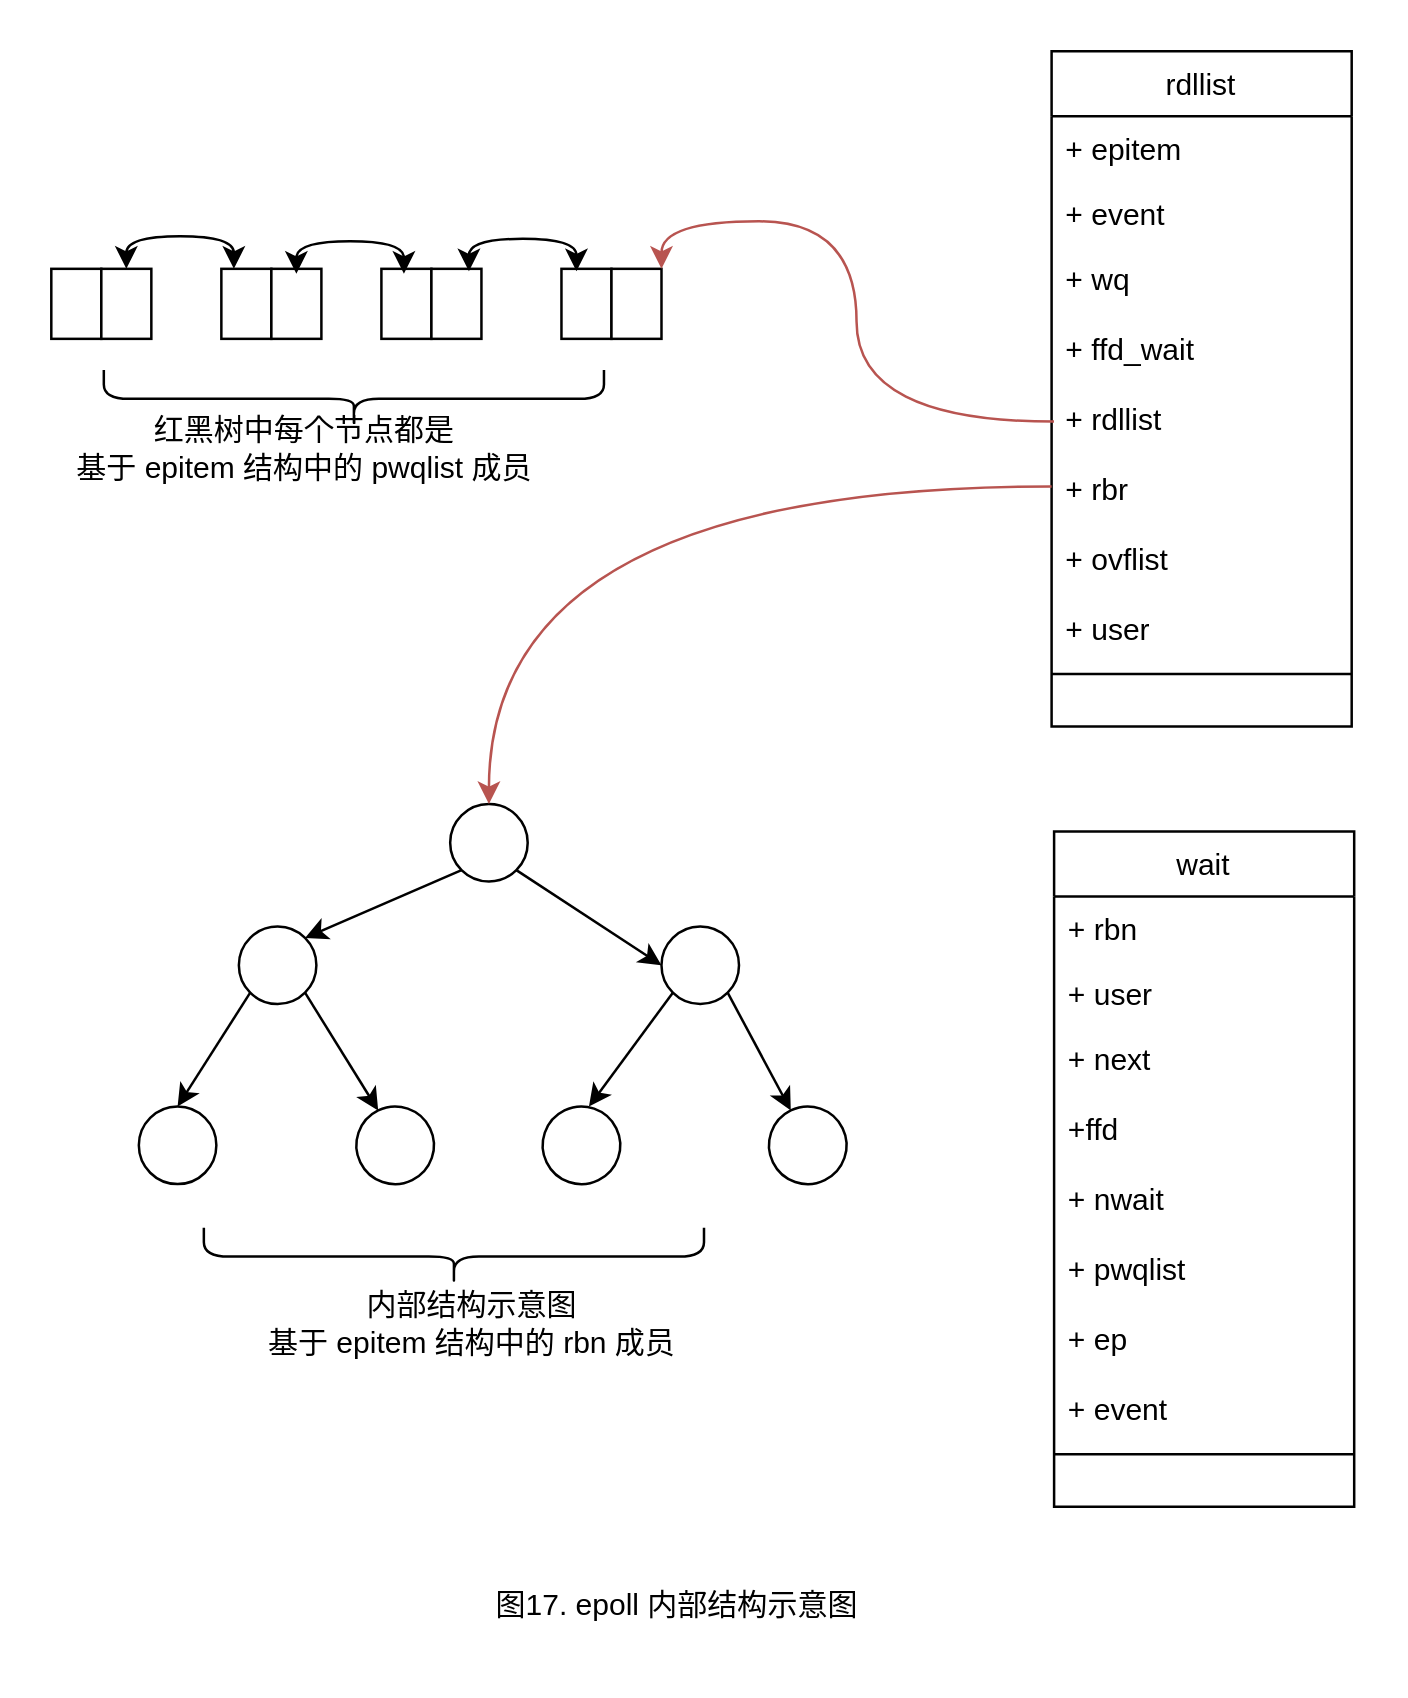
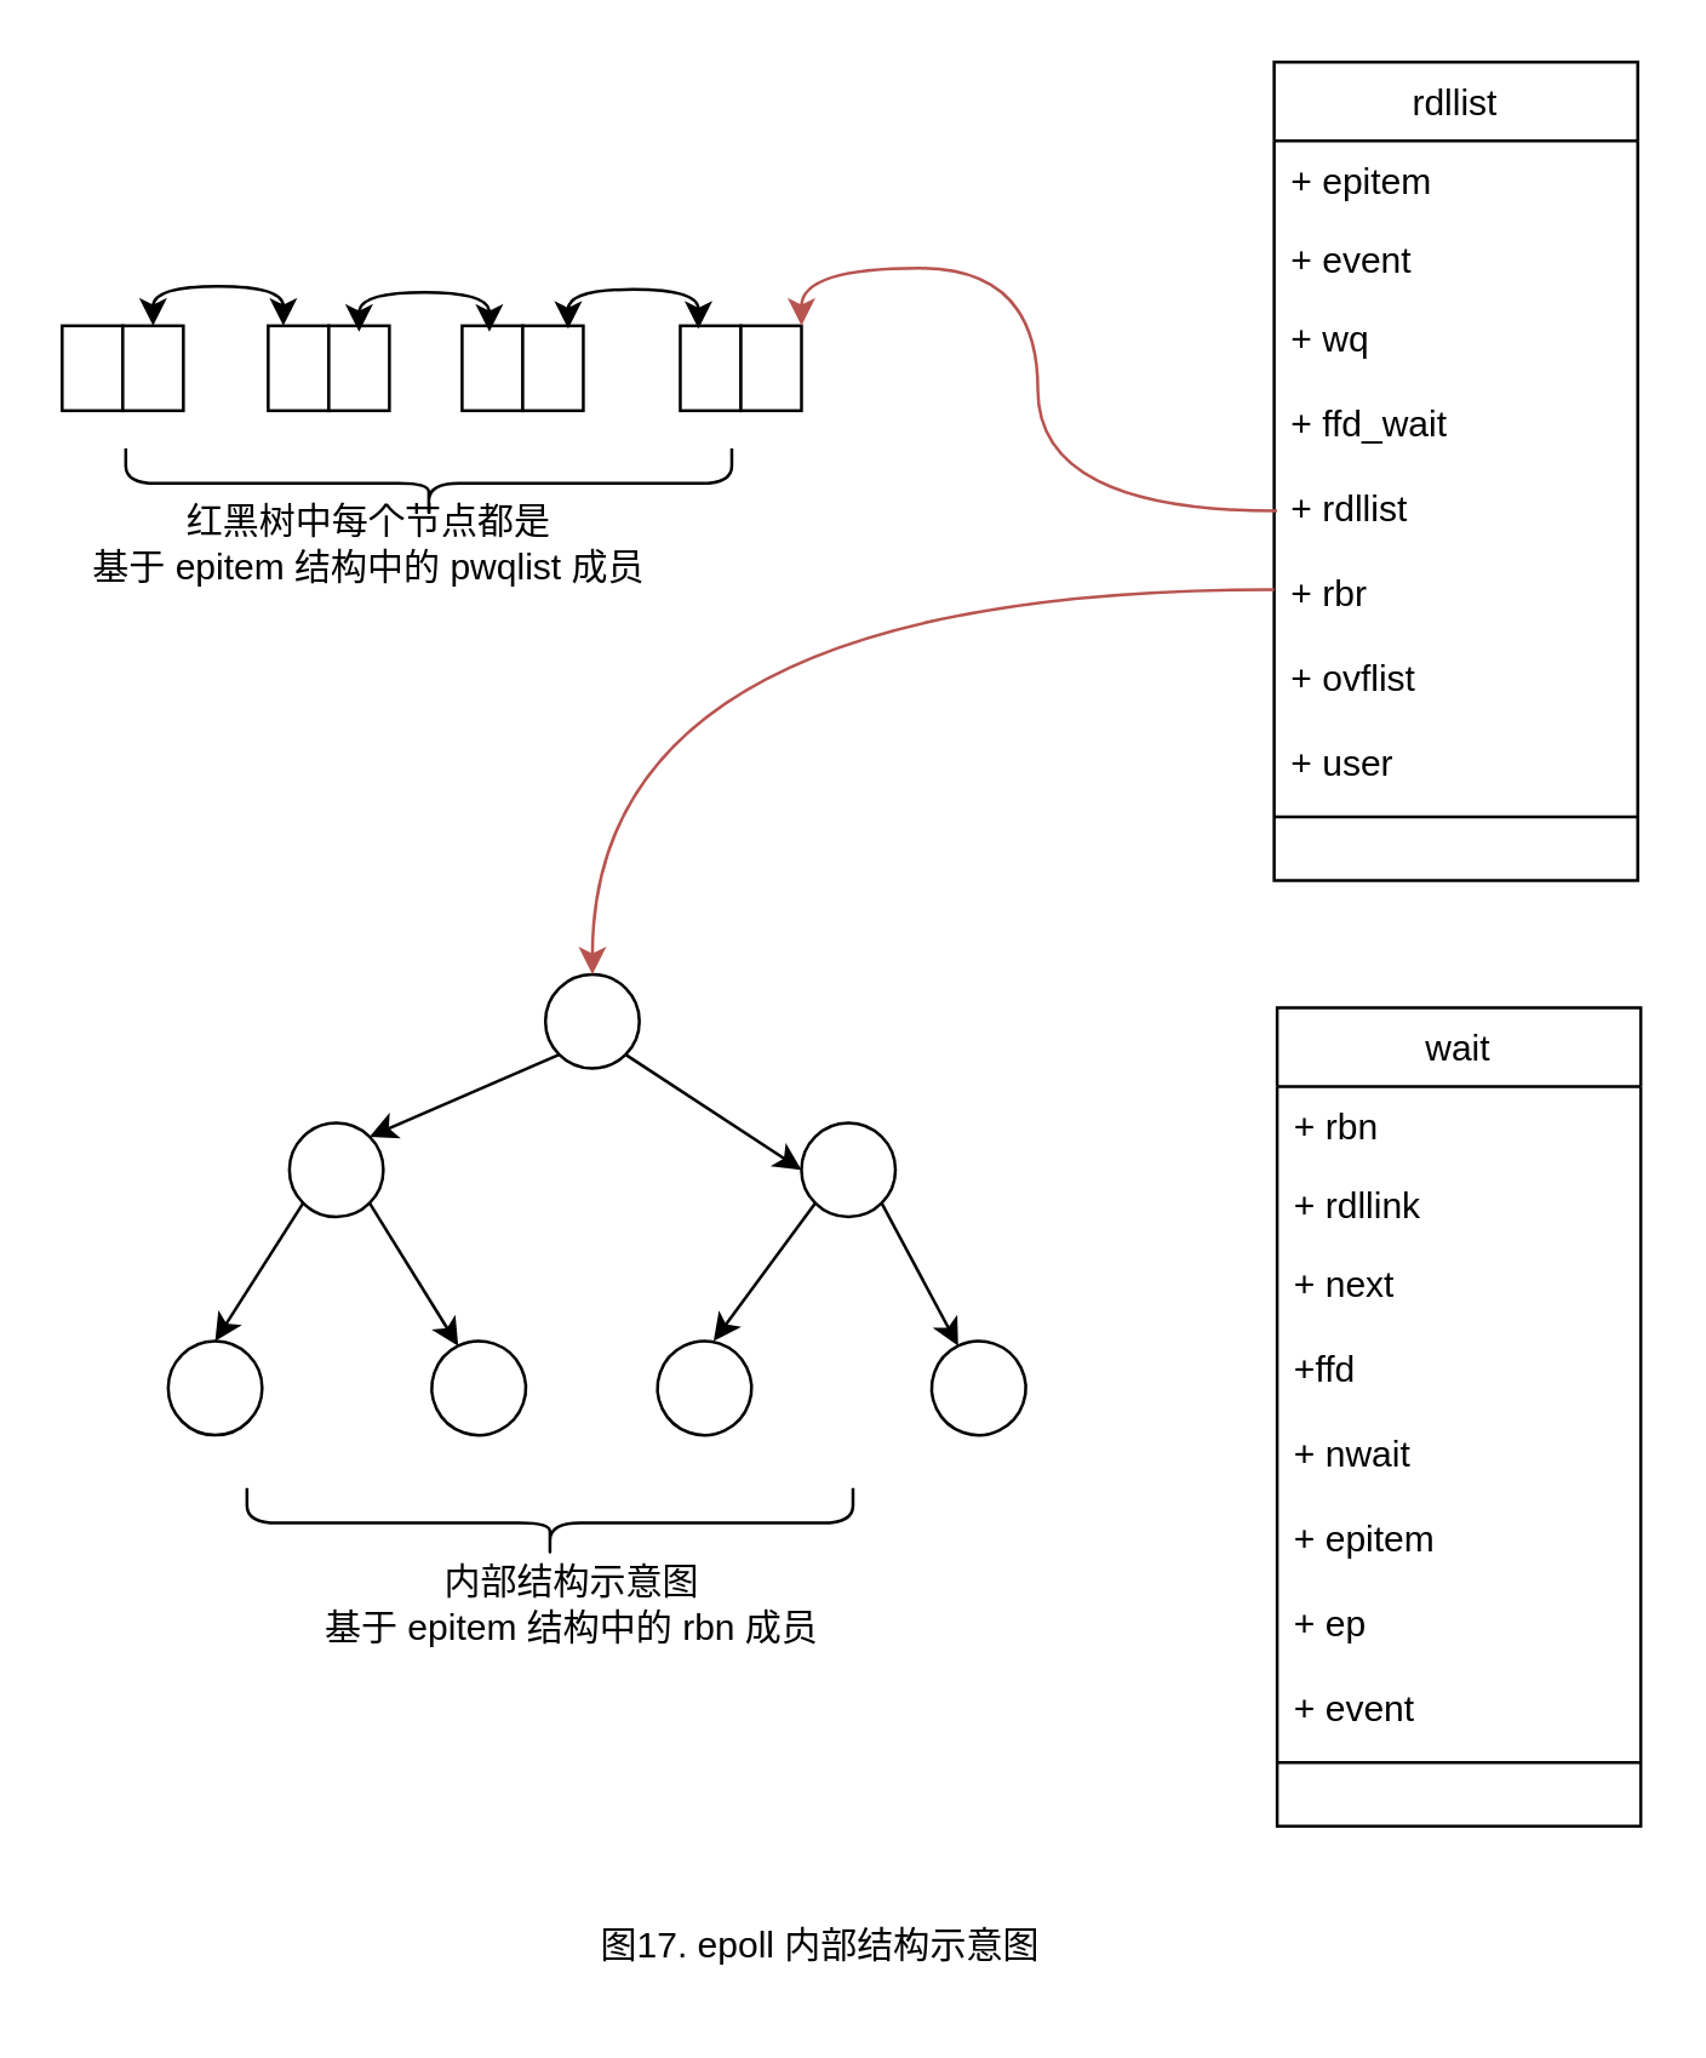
  <mxCell id="0" />
  <mxCell id="1" parent="0" />
  <mxCell id="2" value="rdllist" style="swimlane;fontStyle=0;childLayout=stackLayout;horizontal=1;startSize=26;fillColor=none;horizontalStack=0;resizeParent=1;resizeParentMax=0;resizeLast=0;collapsible=1;marginBottom=0;" vertex="1" parent="1"><mxGeometry x="420" y="20" width="120" height="270" as="geometry"><mxRectangle x="560" y="161" width="100" height="30" as="alternateBounds" /></mxGeometry></mxCell>
  <mxCell id="3" value="+ epitem" style="text;strokeColor=none;fillColor=none;align=left;verticalAlign=top;spacingLeft=4;spacingRight=4;overflow=hidden;rotatable=0;points=[[0,0.5],[1,0.5]];portConstraint=eastwest;" vertex="1" parent="2"><mxGeometry y="26" width="120" height="26" as="geometry" /></mxCell>
  <mxCell id="4" value="+ event" style="text;strokeColor=none;fillColor=none;align=left;verticalAlign=top;spacingLeft=4;spacingRight=4;overflow=hidden;rotatable=0;points=[[0,0.5],[1,0.5]];portConstraint=eastwest;" vertex="1" parent="2"><mxGeometry y="52" width="120" height="26" as="geometry" /></mxCell>
  <mxCell id="5" value="+ wq&#10;&#10;+ ffd_wait&#10;&#10;+ rdllist&#10;&#10;+ rbr&#10;&#10;+ ovflist&#10;&#10;+ user" style="text;strokeColor=none;fillColor=none;align=left;verticalAlign=top;spacingLeft=4;spacingRight=4;overflow=hidden;rotatable=0;points=[[0,0.5],[1,0.5]];portConstraint=eastwest;" vertex="1" parent="2"><mxGeometry y="78" width="120" height="192" as="geometry" /></mxCell>
  <mxCell id="6" value="" style="endArrow=none;html=1;rounded=0;exitX=0;exitY=0.891;exitDx=0;exitDy=0;exitPerimeter=0;entryX=1;entryY=0.891;entryDx=0;entryDy=0;entryPerimeter=0;" edge="1" parent="2" source="5" target="5"><mxGeometry width="50" height="50" relative="1" as="geometry"><mxPoint x="30" y="379" as="sourcePoint" /><mxPoint x="80" y="329" as="targetPoint" /></mxGeometry></mxCell>
  <mxCell id="7" value="wait" style="swimlane;fontStyle=0;childLayout=stackLayout;horizontal=1;startSize=26;fillColor=none;horizontalStack=0;resizeParent=1;resizeParentMax=0;resizeLast=0;collapsible=1;marginBottom=0;" vertex="1" parent="1"><mxGeometry x="421" y="332" width="120" height="270" as="geometry"><mxRectangle x="561" y="493" width="100" height="30" as="alternateBounds" /></mxGeometry></mxCell>
  <mxCell id="8" value="+ rbn" style="text;strokeColor=none;fillColor=none;align=left;verticalAlign=top;spacingLeft=4;spacingRight=4;overflow=hidden;rotatable=0;points=[[0,0.5],[1,0.5]];portConstraint=eastwest;" vertex="1" parent="7"><mxGeometry y="26" width="120" height="26" as="geometry" /></mxCell>
- <mxCell id="9" value="+ user" style="text;strokeColor=none;fillColor=none;align=left;verticalAlign=top;spacingLeft=4;spacingRight=4;overflow=hidden;rotatable=0;points=[[0,0.5],[1,0.5]];portConstraint=eastwest;" vertex="1" parent="7"><mxGeometry y="52" width="120" height="26" as="geometry" /></mxCell>
- <mxCell id="10" value="+ next&#10;&#10;+ffd&#10;&#10;+ nwait&#10;&#10;+ pwqlist&#10;&#10;+ ep&#10;&#10;+ event" style="text;strokeColor=none;fillColor=none;align=left;verticalAlign=top;spacingLeft=4;spacingRight=4;overflow=hidden;rotatable=0;points=[[0,0.5],[1,0.5]];portConstraint=eastwest;" vertex="1" parent="7"><mxGeometry y="78" width="120" height="192" as="geometry" /></mxCell>
+ <mxCell id="9" value="+ rdllink" style="text;strokeColor=none;fillColor=none;align=left;verticalAlign=top;spacingLeft=4;spacingRight=4;overflow=hidden;rotatable=0;points=[[0,0.5],[1,0.5]];portConstraint=eastwest;" vertex="1" parent="7"><mxGeometry y="52" width="120" height="26" as="geometry" /></mxCell>
+ <mxCell id="10" value="+ next&#10;&#10;+ffd&#10;&#10;+ nwait&#10;&#10;+ epitem&#10;&#10;+ ep&#10;&#10;+ event" style="text;strokeColor=none;fillColor=none;align=left;verticalAlign=top;spacingLeft=4;spacingRight=4;overflow=hidden;rotatable=0;points=[[0,0.5],[1,0.5]];portConstraint=eastwest;" vertex="1" parent="7"><mxGeometry y="78" width="120" height="192" as="geometry" /></mxCell>
  <mxCell id="11" value="" style="endArrow=none;html=1;rounded=0;exitX=0;exitY=0.891;exitDx=0;exitDy=0;exitPerimeter=0;entryX=1;entryY=0.891;entryDx=0;entryDy=0;entryPerimeter=0;" edge="1" parent="7" source="10" target="10"><mxGeometry width="50" height="50" relative="1" as="geometry"><mxPoint x="30" y="379" as="sourcePoint" /><mxPoint x="80" y="329" as="targetPoint" /></mxGeometry></mxCell>
  <mxCell id="12" value="" style="rounded=0;whiteSpace=wrap;html=1;" vertex="1" parent="1"><mxGeometry x="20" y="107" width="20" height="28" as="geometry" /></mxCell>
  <mxCell id="13" value="" style="rounded=0;whiteSpace=wrap;html=1;" vertex="1" parent="1"><mxGeometry x="40" y="107" width="20" height="28" as="geometry" /></mxCell>
  <mxCell id="14" value="" style="rounded=0;whiteSpace=wrap;html=1;" vertex="1" parent="1"><mxGeometry x="88" y="107" width="20" height="28" as="geometry" /></mxCell>
  <mxCell id="15" value="" style="rounded=0;whiteSpace=wrap;html=1;" vertex="1" parent="1"><mxGeometry x="108" y="107" width="20" height="28" as="geometry" /></mxCell>
  <mxCell id="16" value="" style="rounded=0;whiteSpace=wrap;html=1;" vertex="1" parent="1"><mxGeometry x="152" y="107" width="20" height="28" as="geometry" /></mxCell>
  <mxCell id="17" value="" style="rounded=0;whiteSpace=wrap;html=1;" vertex="1" parent="1"><mxGeometry x="172" y="107" width="20" height="28" as="geometry" /></mxCell>
  <mxCell id="18" value="" style="rounded=0;whiteSpace=wrap;html=1;" vertex="1" parent="1"><mxGeometry x="224" y="107" width="20" height="28" as="geometry" /></mxCell>
  <mxCell id="19" value="" style="rounded=0;whiteSpace=wrap;html=1;" vertex="1" parent="1"><mxGeometry x="244" y="107" width="20" height="28" as="geometry" /></mxCell>
  <mxCell id="20" value="" style="endArrow=classic;startArrow=classic;html=1;rounded=0;exitX=0.5;exitY=0;exitDx=0;exitDy=0;entryX=0.25;entryY=0;entryDx=0;entryDy=0;edgeStyle=orthogonalEdgeStyle;curved=1;" edge="1" parent="1" source="13" target="14"><mxGeometry width="50" height="50" relative="1" as="geometry"><mxPoint x="111" y="74" as="sourcePoint" /><mxPoint x="161" y="24" as="targetPoint" /><Array as="points"><mxPoint x="50" y="94" /><mxPoint x="93" y="94" /></Array></mxGeometry></mxCell>
  <mxCell id="21" value="" style="endArrow=classic;startArrow=classic;html=1;rounded=0;exitX=0.5;exitY=0;exitDx=0;exitDy=0;entryX=0.25;entryY=0;entryDx=0;entryDy=0;edgeStyle=orthogonalEdgeStyle;curved=1;" edge="1" parent="1"><mxGeometry width="50" height="50" relative="1" as="geometry"><mxPoint x="118" y="109" as="sourcePoint" /><mxPoint x="161" y="109" as="targetPoint" /><Array as="points"><mxPoint x="118" y="96" /><mxPoint x="161" y="96" /></Array></mxGeometry></mxCell>
  <mxCell id="22" value="" style="endArrow=classic;startArrow=classic;html=1;rounded=0;exitX=0.5;exitY=0;exitDx=0;exitDy=0;entryX=0.25;entryY=0;entryDx=0;entryDy=0;edgeStyle=orthogonalEdgeStyle;curved=1;" edge="1" parent="1"><mxGeometry width="50" height="50" relative="1" as="geometry"><mxPoint x="187" y="108" as="sourcePoint" /><mxPoint x="230" y="108" as="targetPoint" /><Array as="points"><mxPoint x="187" y="95" /><mxPoint x="230" y="95" /></Array></mxGeometry></mxCell>
  <mxCell id="23" value="" style="shape=curlyBracket;whiteSpace=wrap;html=1;rounded=1;flipH=1;labelPosition=right;verticalLabelPosition=middle;align=left;verticalAlign=middle;direction=north;" vertex="1" parent="1"><mxGeometry x="41" y="147.5" width="200" height="23" as="geometry" /></mxCell>
  <mxCell id="24" value="" style="endArrow=classic;html=1;rounded=0;curved=1;exitX=0.008;exitY=0.365;exitDx=0;exitDy=0;exitPerimeter=0;entryX=1;entryY=0;entryDx=0;entryDy=0;edgeStyle=orthogonalEdgeStyle;fillColor=#f8cecc;strokeColor=#b85450;" edge="1" parent="1" source="5" target="19"><mxGeometry width="50" height="50" relative="1" as="geometry"><mxPoint x="260" y="249" as="sourcePoint" /><mxPoint x="310" y="199" as="targetPoint" /></mxGeometry></mxCell>
  <mxCell id="25" value="红黑树中每个节点都是&lt;br&gt;基于 epitem 结构中的 pwqlist 成员" style="text;html=1;align=center;verticalAlign=middle;resizable=0;points=[];autosize=1;strokeColor=none;fillColor=none;" vertex="1" parent="1"><mxGeometry x="21" y="159" width="200" height="40" as="geometry" /></mxCell>
  <mxCell id="26" value="" style="ellipse;whiteSpace=wrap;html=1;aspect=fixed;" vertex="1" parent="1"><mxGeometry x="179.5" y="321" width="31" height="31" as="geometry" /></mxCell>
  <mxCell id="27" value="" style="ellipse;whiteSpace=wrap;html=1;aspect=fixed;" vertex="1" parent="1"><mxGeometry x="95" y="370" width="31" height="31" as="geometry" /></mxCell>
  <mxCell id="28" value="" style="ellipse;whiteSpace=wrap;html=1;aspect=fixed;" vertex="1" parent="1"><mxGeometry x="264" y="370" width="31" height="31" as="geometry" /></mxCell>
  <mxCell id="29" value="" style="ellipse;whiteSpace=wrap;html=1;aspect=fixed;" vertex="1" parent="1"><mxGeometry x="55" y="442" width="31" height="31" as="geometry" /></mxCell>
  <mxCell id="30" value="" style="ellipse;whiteSpace=wrap;html=1;aspect=fixed;rotation=19;" vertex="1" parent="1"><mxGeometry x="142" y="442" width="31" height="31" as="geometry" /></mxCell>
  <mxCell id="31" value="" style="ellipse;whiteSpace=wrap;html=1;aspect=fixed;rotation=19;" vertex="1" parent="1"><mxGeometry x="216.5" y="442" width="31" height="31" as="geometry" /></mxCell>
  <mxCell id="32" value="" style="ellipse;whiteSpace=wrap;html=1;aspect=fixed;rotation=19;" vertex="1" parent="1"><mxGeometry x="307" y="442" width="31" height="31" as="geometry" /></mxCell>
  <mxCell id="33" value="" style="endArrow=classic;html=1;rounded=0;curved=1;exitX=0;exitY=1;exitDx=0;exitDy=0;entryX=1;entryY=0;entryDx=0;entryDy=0;" edge="1" parent="1" source="26" target="27"><mxGeometry width="50" height="50" relative="1" as="geometry"><mxPoint x="255" y="322" as="sourcePoint" /><mxPoint x="305" y="272" as="targetPoint" /></mxGeometry></mxCell>
  <mxCell id="34" value="" style="endArrow=classic;html=1;rounded=0;curved=1;exitX=1;exitY=1;exitDx=0;exitDy=0;entryX=0;entryY=0.5;entryDx=0;entryDy=0;" edge="1" parent="1" source="26" target="28"><mxGeometry width="50" height="50" relative="1" as="geometry"><mxPoint x="345" y="352" as="sourcePoint" /><mxPoint x="395" y="302" as="targetPoint" /></mxGeometry></mxCell>
  <mxCell id="35" value="" style="endArrow=classic;html=1;rounded=0;curved=1;exitX=0;exitY=1;exitDx=0;exitDy=0;entryX=0.5;entryY=0;entryDx=0;entryDy=0;" edge="1" parent="1" source="27" target="29"><mxGeometry width="50" height="50" relative="1" as="geometry"><mxPoint x="145" y="432" as="sourcePoint" /><mxPoint x="195" y="382" as="targetPoint" /></mxGeometry></mxCell>
  <mxCell id="36" value="" style="endArrow=classic;html=1;rounded=0;curved=1;exitX=1;exitY=1;exitDx=0;exitDy=0;entryX=0;entryY=0;entryDx=0;entryDy=0;" edge="1" parent="1" source="27" target="30"><mxGeometry width="50" height="50" relative="1" as="geometry"><mxPoint x="165" y="432" as="sourcePoint" /><mxPoint x="215" y="382" as="targetPoint" /></mxGeometry></mxCell>
  <mxCell id="37" value="" style="endArrow=classic;html=1;rounded=0;curved=1;exitX=0;exitY=1;exitDx=0;exitDy=0;" edge="1" parent="1" source="28"><mxGeometry width="50" height="50" relative="1" as="geometry"><mxPoint x="195" y="432" as="sourcePoint" /><mxPoint x="235" y="442" as="targetPoint" /></mxGeometry></mxCell>
  <mxCell id="38" value="" style="endArrow=classic;html=1;rounded=0;curved=1;exitX=1;exitY=1;exitDx=0;exitDy=0;entryX=0;entryY=0;entryDx=0;entryDy=0;" edge="1" parent="1" source="28" target="32"><mxGeometry width="50" height="50" relative="1" as="geometry"><mxPoint x="325" y="382" as="sourcePoint" /><mxPoint x="375" y="332" as="targetPoint" /></mxGeometry></mxCell>
  <mxCell id="39" value="" style="endArrow=classic;html=1;rounded=0;curved=1;exitX=0;exitY=0.5;exitDx=0;exitDy=0;fillColor=#f8cecc;strokeColor=#b85450;edgeStyle=orthogonalEdgeStyle;entryX=0.5;entryY=0;entryDx=0;entryDy=0;" edge="1" parent="1" source="5" target="26"><mxGeometry width="50" height="50" relative="1" as="geometry"><mxPoint x="270" y="289" as="sourcePoint" /><mxPoint x="142" y="319" as="targetPoint" /></mxGeometry></mxCell>
  <mxCell id="40" value="" style="shape=curlyBracket;whiteSpace=wrap;html=1;rounded=1;flipH=1;labelPosition=right;verticalLabelPosition=middle;align=left;verticalAlign=middle;direction=north;" vertex="1" parent="1"><mxGeometry x="81" y="490.5" width="200" height="23" as="geometry" /></mxCell>
  <mxCell id="41" value="内部结构示意图&lt;br&gt;基于 epitem 结构中的 rbn 成员" style="text;html=1;align=center;verticalAlign=middle;resizable=0;points=[];autosize=1;strokeColor=none;fillColor=none;" vertex="1" parent="1"><mxGeometry x="93" y="509" width="190" height="40" as="geometry" /></mxCell>
  <mxCell id="42" value="图17. epoll 内部结构示意图" style="text;html=1;align=center;verticalAlign=middle;resizable=0;points=[];autosize=1;strokeColor=none;fillColor=none;" vertex="1" parent="1"><mxGeometry x="184.5" y="627" width="170" height="30" as="geometry" /></mxCell>
